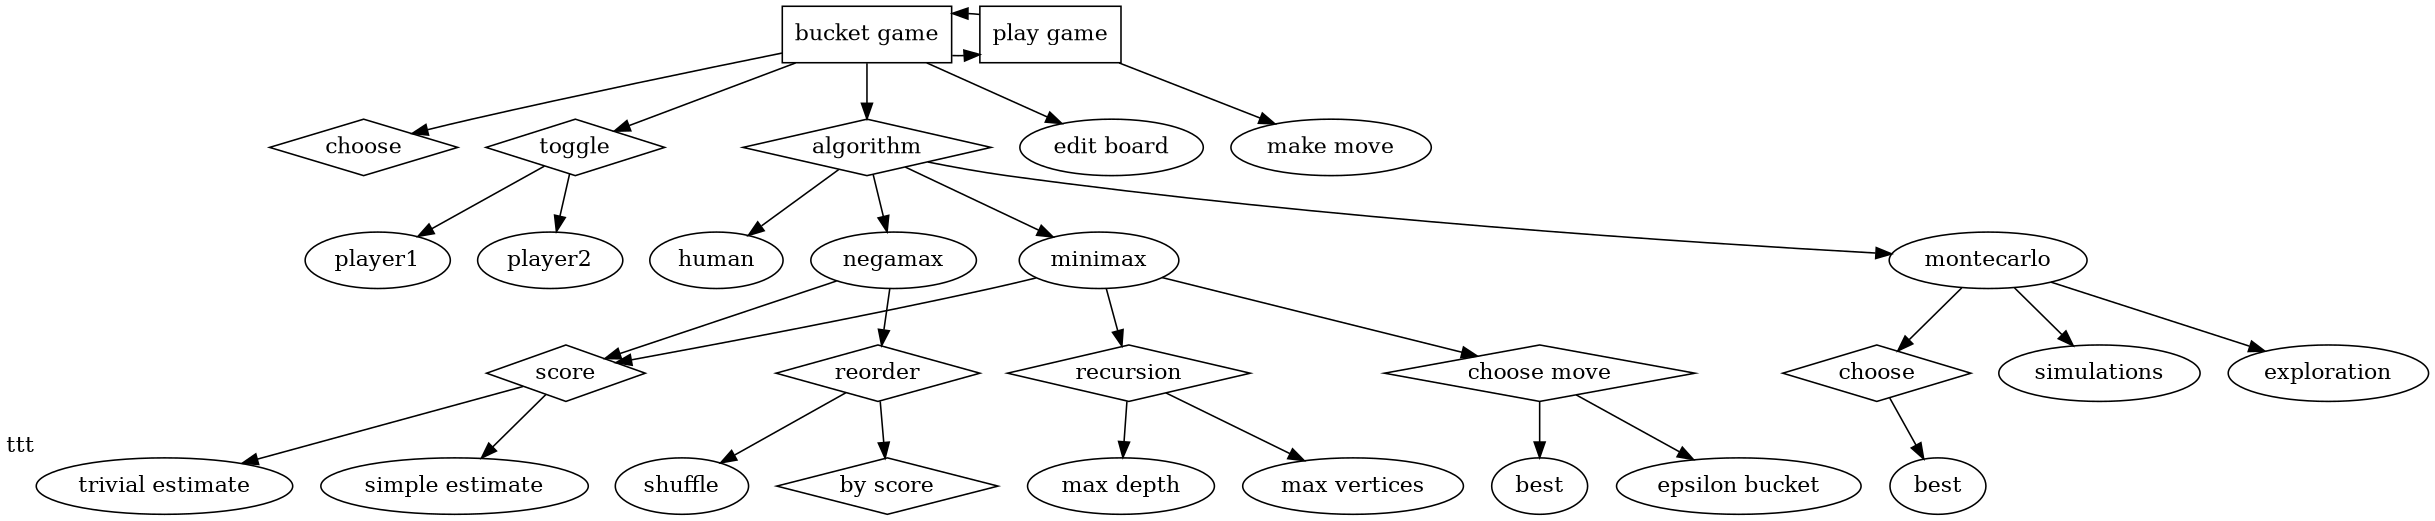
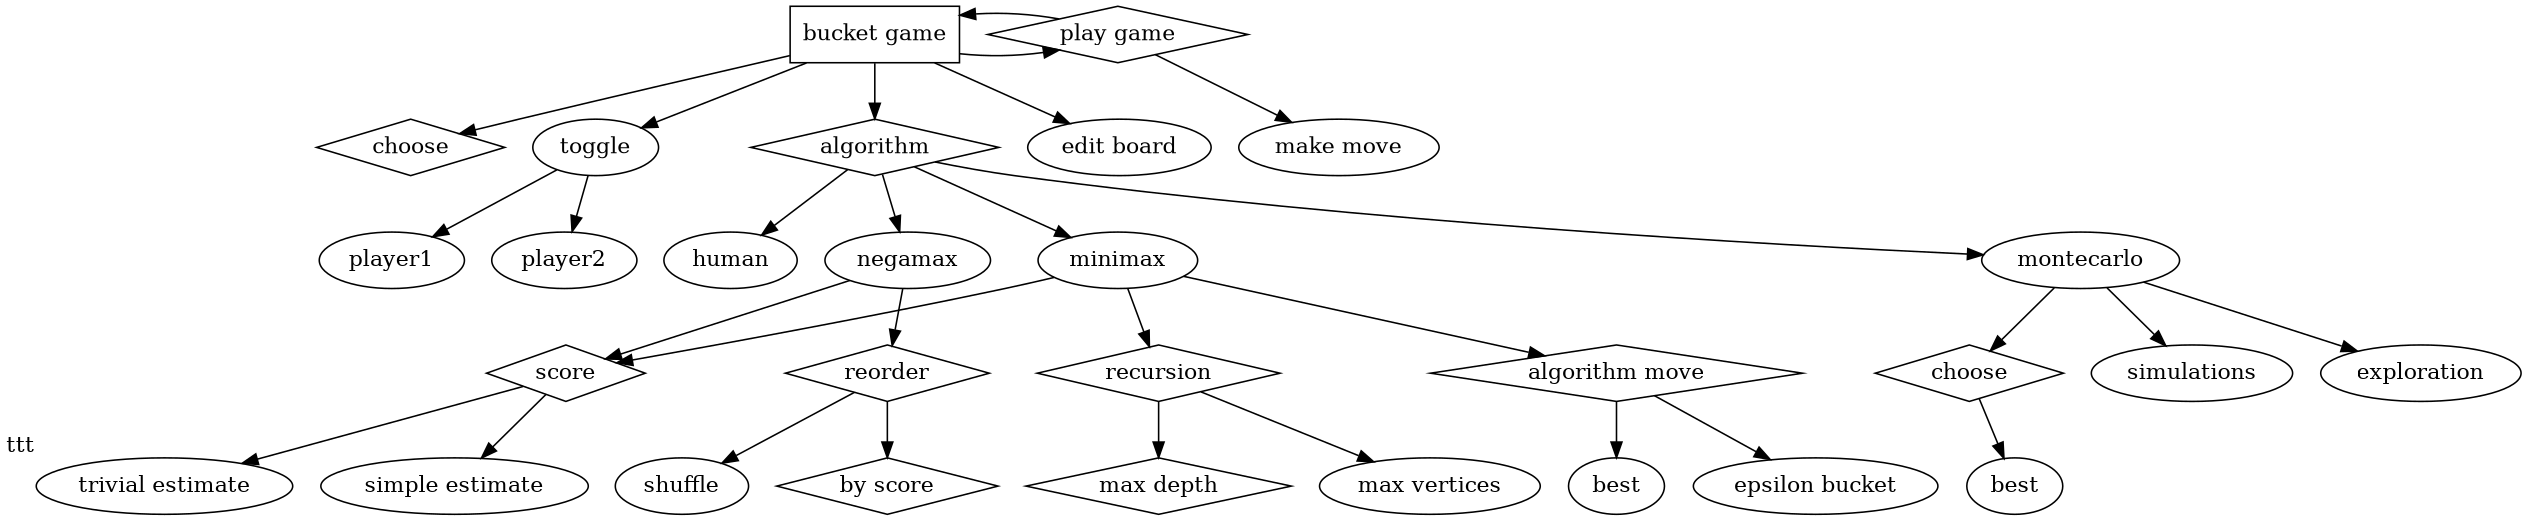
  digraph {
    n1 [label="bucket game" shape=box]
-   n2 [label="play game" shape=box]
+   n2 [label="play game" shape=diamond]
    choose [shape=diamond]
-   n4 [label=toggle shape=diamond]
+   n4 [label=toggle shape=ellipse]
    n5 [label=algorithm shape=diamond]
    "edit board"
    "make move"
    player1
    player2
    human
    minimax
    negamax
    montecarlo
    score [shape=diamond]
    recursion [shape=diamond]
-   "choose move" [shape=diamond]
+   "choose move" [shape=diamond label="algorithm move"]
    reorder [shape=diamond]
    n18 [label=choose shape=diamond]
    simulations
    exploration
    "trivial estimate" [xlabel=ttt]
    "simple estimate"
-   "max depth"
+   "max depth" [shape=diamond]
    "max vertices"
    best
    "epsilon bucket"
    shuffle
    "by score" [shape=diamond]
    n29 [label=best]
    subgraph sub_1 {
      rank=same
      n1
      n2
    }
    n1 -> n2
    n1 -> choose
    n1 -> n4
    n1 -> n5
    n1 -> "edit board"
    n2 -> n1
    n2 -> "make move"
    n4 -> player1
    n4 -> player2
    n5 -> human
    n5 -> minimax
    n5 -> negamax
    n5 -> montecarlo
    minimax -> score
    minimax -> recursion
    minimax -> "choose move"
    negamax -> score
    negamax -> reorder
    montecarlo -> n18
    montecarlo -> simulations
    montecarlo -> exploration
    score -> "trivial estimate"
    score -> "simple estimate"
    recursion -> "max depth"
    recursion -> "max vertices"
    "choose move" -> best
    "choose move" -> "epsilon bucket"
    reorder -> shuffle
    reorder -> "by score"
    n18 -> n29
  }
